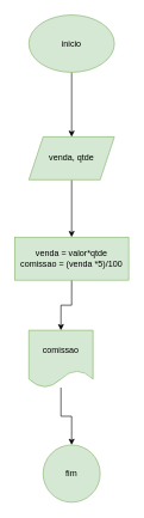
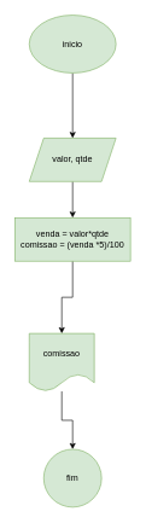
  <mxCell id="0" />
  <mxCell id="1" parent="0" />
  <mxCell id="2" value="" style="edgeStyle=orthogonalEdgeStyle;rounded=0;orthogonalLoop=1;jettySize=auto;html=1;" edge="1" parent="1" source="3" target="5"><mxGeometry relative="1" as="geometry" /></mxCell>
  <mxCell id="3" value="inicio" style="ellipse;whiteSpace=wrap;html=1;fillColor=#d5e8d4;strokeColor=#82b366;" vertex="1" parent="1"><mxGeometry x="40" y="20" width="120" height="80" as="geometry" /></mxCell>
  <mxCell id="4" value="" style="edgeStyle=orthogonalEdgeStyle;rounded=0;orthogonalLoop=1;jettySize=auto;html=1;" edge="1" parent="1" source="5" target="7"><mxGeometry relative="1" as="geometry" /></mxCell>
- <mxCell id="5" value="venda, qtde" style="shape=parallelogram;perimeter=parallelogramPerimeter;whiteSpace=wrap;html=1;fixedSize=1;fillColor=#d5e8d4;strokeColor=#82b366;" vertex="1" parent="1"><mxGeometry x="40" y="190" width="120" height="60" as="geometry" /></mxCell>
+ <mxCell id="5" value="valor, qtde" style="shape=parallelogram;perimeter=parallelogramPerimeter;whiteSpace=wrap;html=1;fixedSize=1;fillColor=#d5e8d4;strokeColor=#82b366;" vertex="1" parent="1"><mxGeometry x="40" y="190" width="120" height="60" as="geometry" /></mxCell>
  <mxCell id="6" value="" style="edgeStyle=orthogonalEdgeStyle;rounded=0;orthogonalLoop=1;jettySize=auto;html=1;" edge="1" parent="1" source="7" target="9"><mxGeometry relative="1" as="geometry" /></mxCell>
- <mxCell id="7" value="venda = valor*qtde&lt;div&gt;comissao = (venda *5)/100&lt;/div&gt;" style="whiteSpace=wrap;html=1;fillColor=#d5e8d4;strokeColor=#82b366;" vertex="1" parent="1"><mxGeometry x="20" y="330" width="160" height="60" as="geometry" /></mxCell>
+ <mxCell id="7" value="venda = valor*qtde&lt;div&gt;comissao = (venda *5)/100&lt;/div&gt;" style="whiteSpace=wrap;html=1;fillColor=#d5e8d4;strokeColor=#82b366;" vertex="1" parent="1"><mxGeometry x="20" y="300" width="160" height="60" as="geometry" /></mxCell>
  <mxCell id="8" value="" style="edgeStyle=orthogonalEdgeStyle;rounded=0;orthogonalLoop=1;jettySize=auto;html=1;" edge="1" parent="1" source="9" target="10"><mxGeometry relative="1" as="geometry" /></mxCell>
  <mxCell id="9" value="comissao" style="shape=document;whiteSpace=wrap;html=1;boundedLbl=1;fillColor=#d5e8d4;strokeColor=#82b366;" vertex="1" parent="1"><mxGeometry x="40" y="460" width="90" height="80" as="geometry" /></mxCell>
  <mxCell id="10" value="fim" style="ellipse;whiteSpace=wrap;html=1;fillColor=#d5e8d4;strokeColor=#82b366;" vertex="1" parent="1"><mxGeometry x="60" y="620" width="80" height="80" as="geometry" /></mxCell>
